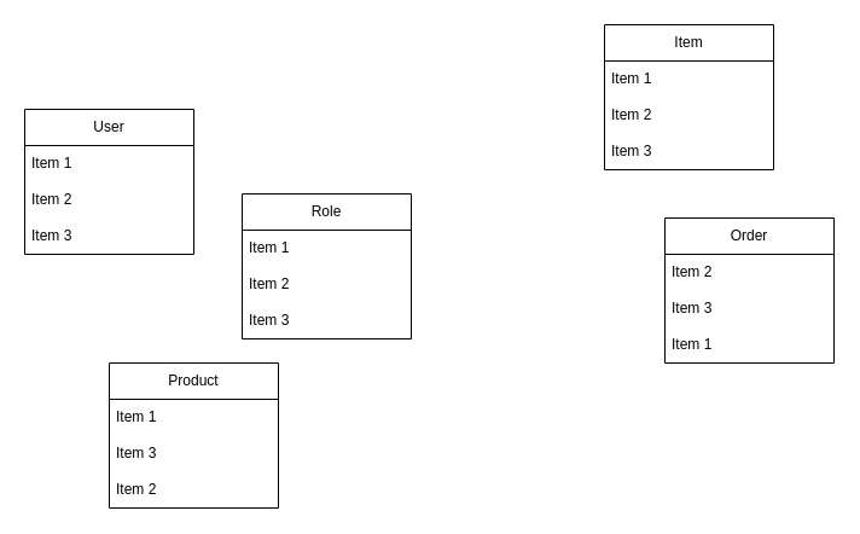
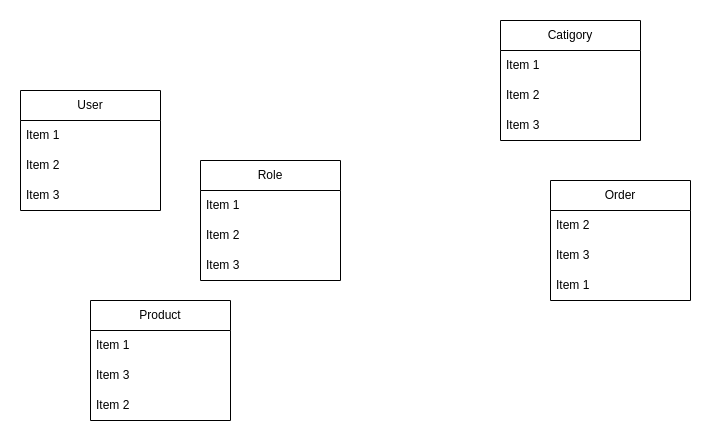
  <mxCell id="0" />
  <mxCell id="1" parent="0" />
  <mxCell id="2" value="User" style="swimlane;fontStyle=0;childLayout=stackLayout;horizontal=1;startSize=30;horizontalStack=0;resizeParent=1;resizeParentMax=0;resizeLast=0;collapsible=1;marginBottom=0;whiteSpace=wrap;html=1;" vertex="1" parent="1"><mxGeometry x="20" y="90" width="140" height="120" as="geometry" /></mxCell>
  <mxCell id="3" value="Item 1" style="text;strokeColor=none;fillColor=none;align=left;verticalAlign=middle;spacingLeft=4;spacingRight=4;overflow=hidden;points=[[0,0.5],[1,0.5]];portConstraint=eastwest;rotatable=0;whiteSpace=wrap;html=1;" vertex="1" parent="2"><mxGeometry y="30" width="140" height="30" as="geometry" /></mxCell>
  <mxCell id="4" value="Item 2" style="text;strokeColor=none;fillColor=none;align=left;verticalAlign=middle;spacingLeft=4;spacingRight=4;overflow=hidden;points=[[0,0.5],[1,0.5]];portConstraint=eastwest;rotatable=0;whiteSpace=wrap;html=1;" vertex="1" parent="2"><mxGeometry y="60" width="140" height="30" as="geometry" /></mxCell>
  <mxCell id="5" value="Item 3" style="text;strokeColor=none;fillColor=none;align=left;verticalAlign=middle;spacingLeft=4;spacingRight=4;overflow=hidden;points=[[0,0.5],[1,0.5]];portConstraint=eastwest;rotatable=0;whiteSpace=wrap;html=1;" vertex="1" parent="2"><mxGeometry y="90" width="140" height="30" as="geometry" /></mxCell>
  <mxCell id="6" value="Order" style="swimlane;fontStyle=0;childLayout=stackLayout;horizontal=1;startSize=30;horizontalStack=0;resizeParent=1;resizeParentMax=0;resizeLast=0;collapsible=1;marginBottom=0;whiteSpace=wrap;html=1;" vertex="1" parent="1"><mxGeometry x="550" y="180" width="140" height="120" as="geometry" /></mxCell>
  <mxCell id="7" value="Item 2" style="text;strokeColor=none;fillColor=none;align=left;verticalAlign=middle;spacingLeft=4;spacingRight=4;overflow=hidden;points=[[0,0.5],[1,0.5]];portConstraint=eastwest;rotatable=0;whiteSpace=wrap;html=1;" vertex="1" parent="6"><mxGeometry y="30" width="140" height="30" as="geometry" /></mxCell>
  <mxCell id="8" value="Item 3" style="text;strokeColor=none;fillColor=none;align=left;verticalAlign=middle;spacingLeft=4;spacingRight=4;overflow=hidden;points=[[0,0.5],[1,0.5]];portConstraint=eastwest;rotatable=0;whiteSpace=wrap;html=1;" vertex="1" parent="6"><mxGeometry y="60" width="140" height="30" as="geometry" /></mxCell>
  <mxCell id="9" value="Item 1" style="text;strokeColor=none;fillColor=none;align=left;verticalAlign=middle;spacingLeft=4;spacingRight=4;overflow=hidden;points=[[0,0.5],[1,0.5]];portConstraint=eastwest;rotatable=0;whiteSpace=wrap;html=1;" vertex="1" parent="6"><mxGeometry y="90" width="140" height="30" as="geometry" /></mxCell>
  <mxCell id="10" value="Product&lt;br&gt;" style="swimlane;fontStyle=0;childLayout=stackLayout;horizontal=1;startSize=30;horizontalStack=0;resizeParent=1;resizeParentMax=0;resizeLast=0;collapsible=1;marginBottom=0;whiteSpace=wrap;html=1;" vertex="1" parent="1"><mxGeometry x="90" y="300" width="140" height="120" as="geometry" /></mxCell>
  <mxCell id="11" value="Item 1" style="text;strokeColor=none;fillColor=none;align=left;verticalAlign=middle;spacingLeft=4;spacingRight=4;overflow=hidden;points=[[0,0.5],[1,0.5]];portConstraint=eastwest;rotatable=0;whiteSpace=wrap;html=1;" vertex="1" parent="10"><mxGeometry y="30" width="140" height="30" as="geometry" /></mxCell>
  <mxCell id="12" value="Item 3" style="text;strokeColor=none;fillColor=none;align=left;verticalAlign=middle;spacingLeft=4;spacingRight=4;overflow=hidden;points=[[0,0.5],[1,0.5]];portConstraint=eastwest;rotatable=0;whiteSpace=wrap;html=1;" vertex="1" parent="10"><mxGeometry y="60" width="140" height="30" as="geometry" /></mxCell>
  <mxCell id="13" value="Item 2" style="text;strokeColor=none;fillColor=none;align=left;verticalAlign=middle;spacingLeft=4;spacingRight=4;overflow=hidden;points=[[0,0.5],[1,0.5]];portConstraint=eastwest;rotatable=0;whiteSpace=wrap;html=1;" vertex="1" parent="10"><mxGeometry y="90" width="140" height="30" as="geometry" /></mxCell>
  <mxCell id="14" value="Role" style="swimlane;fontStyle=0;childLayout=stackLayout;horizontal=1;startSize=30;horizontalStack=0;resizeParent=1;resizeParentMax=0;resizeLast=0;collapsible=1;marginBottom=0;whiteSpace=wrap;html=1;" vertex="1" parent="1"><mxGeometry x="200" y="160" width="140" height="120" as="geometry" /></mxCell>
  <mxCell id="15" value="Item 1" style="text;strokeColor=none;fillColor=none;align=left;verticalAlign=middle;spacingLeft=4;spacingRight=4;overflow=hidden;points=[[0,0.5],[1,0.5]];portConstraint=eastwest;rotatable=0;whiteSpace=wrap;html=1;" vertex="1" parent="14"><mxGeometry y="30" width="140" height="30" as="geometry" /></mxCell>
  <mxCell id="16" value="Item 2" style="text;strokeColor=none;fillColor=none;align=left;verticalAlign=middle;spacingLeft=4;spacingRight=4;overflow=hidden;points=[[0,0.5],[1,0.5]];portConstraint=eastwest;rotatable=0;whiteSpace=wrap;html=1;" vertex="1" parent="14"><mxGeometry y="60" width="140" height="30" as="geometry" /></mxCell>
  <mxCell id="17" value="Item 3" style="text;strokeColor=none;fillColor=none;align=left;verticalAlign=middle;spacingLeft=4;spacingRight=4;overflow=hidden;points=[[0,0.5],[1,0.5]];portConstraint=eastwest;rotatable=0;whiteSpace=wrap;html=1;" vertex="1" parent="14"><mxGeometry y="90" width="140" height="30" as="geometry" /></mxCell>
- <mxCell id="18" value="Item&lt;br&gt;" style="swimlane;fontStyle=0;childLayout=stackLayout;horizontal=1;startSize=30;horizontalStack=0;resizeParent=1;resizeParentMax=0;resizeLast=0;collapsible=1;marginBottom=0;whiteSpace=wrap;html=1;" vertex="1" parent="1"><mxGeometry x="500" y="20" width="140" height="120" as="geometry" /></mxCell>
+ <mxCell id="18" value="Catigory&lt;br&gt;" style="swimlane;fontStyle=0;childLayout=stackLayout;horizontal=1;startSize=30;horizontalStack=0;resizeParent=1;resizeParentMax=0;resizeLast=0;collapsible=1;marginBottom=0;whiteSpace=wrap;html=1;" vertex="1" parent="1"><mxGeometry x="500" y="20" width="140" height="120" as="geometry" /></mxCell>
  <mxCell id="19" value="Item 1" style="text;strokeColor=none;fillColor=none;align=left;verticalAlign=middle;spacingLeft=4;spacingRight=4;overflow=hidden;points=[[0,0.5],[1,0.5]];portConstraint=eastwest;rotatable=0;whiteSpace=wrap;html=1;" vertex="1" parent="18"><mxGeometry y="30" width="140" height="30" as="geometry" /></mxCell>
  <mxCell id="20" value="Item 2" style="text;strokeColor=none;fillColor=none;align=left;verticalAlign=middle;spacingLeft=4;spacingRight=4;overflow=hidden;points=[[0,0.5],[1,0.5]];portConstraint=eastwest;rotatable=0;whiteSpace=wrap;html=1;" vertex="1" parent="18"><mxGeometry y="60" width="140" height="30" as="geometry" /></mxCell>
  <mxCell id="21" value="Item 3" style="text;strokeColor=none;fillColor=none;align=left;verticalAlign=middle;spacingLeft=4;spacingRight=4;overflow=hidden;points=[[0,0.5],[1,0.5]];portConstraint=eastwest;rotatable=0;whiteSpace=wrap;html=1;" vertex="1" parent="18"><mxGeometry y="90" width="140" height="30" as="geometry" /></mxCell>
